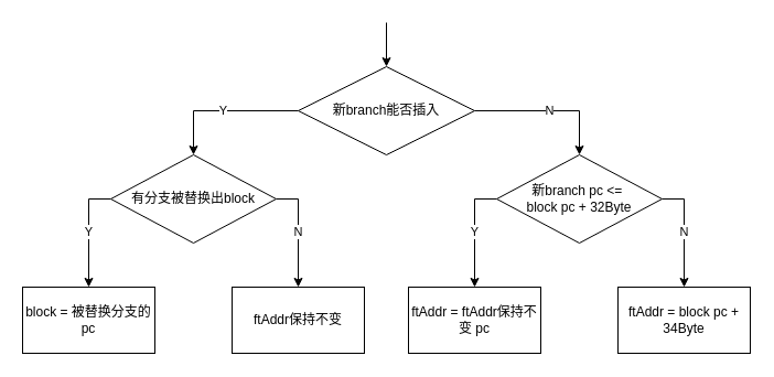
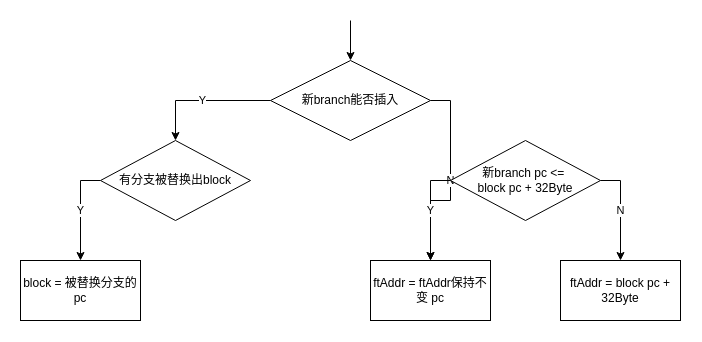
  <mxCell id="0" />
  <mxCell id="1" parent="0" />
- <mxCell id="2" value="N" style="edgeStyle=orthogonalEdgeStyle;rounded=0;orthogonalLoop=1;jettySize=auto;html=1;exitX=1;exitY=0.5;exitDx=0;exitDy=0;entryX=0.5;entryY=0;entryDx=0;entryDy=0;" parent="1" source="4" target="8" edge="1"><mxGeometry relative="1" as="geometry" /></mxCell>
+ <mxCell id="2" value="N" style="edgeStyle=orthogonalEdgeStyle;rounded=0;orthogonalLoop=1;jettySize=auto;html=1;exitX=1;exitY=0.5;exitDx=0;exitDy=0;" parent="1" source="4" target="9" edge="1"><mxGeometry relative="1" as="geometry" /></mxCell>
  <mxCell id="3" value="Y" style="edgeStyle=orthogonalEdgeStyle;rounded=0;orthogonalLoop=1;jettySize=auto;html=1;exitX=0;exitY=0.5;exitDx=0;exitDy=0;entryX=0.5;entryY=0;entryDx=0;entryDy=0;" parent="1" source="4" target="12" edge="1"><mxGeometry relative="1" as="geometry" /></mxCell>
  <mxCell id="4" value="新branch能否插入" style="rhombus;whiteSpace=wrap;html=1;" parent="1" vertex="1"><mxGeometry x="270" y="60" width="160" height="80" as="geometry" /></mxCell>
- <mxCell id="5" value="ftAddr = block pc + 34Byte" style="rounded=0;whiteSpace=wrap;html=1;" parent="1" vertex="1"><mxGeometry x="560" y="260" width="120" height="60" as="geometry" /></mxCell>
+ <mxCell id="5" value="ftAddr = block pc + 32Byte" style="rounded=0;whiteSpace=wrap;html=1;" parent="1" vertex="1"><mxGeometry x="560" y="260" width="120" height="60" as="geometry" /></mxCell>
  <mxCell id="6" value="N" style="edgeStyle=orthogonalEdgeStyle;rounded=0;orthogonalLoop=1;jettySize=auto;html=1;exitX=1;exitY=0.5;exitDx=0;exitDy=0;" parent="1" source="8" target="5" edge="1"><mxGeometry relative="1" as="geometry" /></mxCell>
  <mxCell id="7" value="Y" style="edgeStyle=orthogonalEdgeStyle;rounded=0;orthogonalLoop=1;jettySize=auto;html=1;exitX=0;exitY=0.5;exitDx=0;exitDy=0;" parent="1" source="8" target="9" edge="1"><mxGeometry relative="1" as="geometry" /></mxCell>
  <mxCell id="8" value="新branch pc &amp;lt;=&amp;nbsp;&lt;br&gt;block pc + 32Byte" style="rhombus;whiteSpace=wrap;html=1;" parent="1" vertex="1"><mxGeometry x="450" y="140" width="150" height="80" as="geometry" /></mxCell>
  <mxCell id="9" value="ftAddr = ftAddr保持不变 pc" style="rounded=0;whiteSpace=wrap;html=1;" parent="1" vertex="1"><mxGeometry x="370" y="260" width="120" height="60" as="geometry" /></mxCell>
  <mxCell id="10" value="Y" style="edgeStyle=orthogonalEdgeStyle;rounded=0;orthogonalLoop=1;jettySize=auto;html=1;exitX=0;exitY=0.5;exitDx=0;exitDy=0;" parent="1" source="12" target="13" edge="1"><mxGeometry relative="1" as="geometry" /></mxCell>
- <mxCell id="11" value="N" style="edgeStyle=orthogonalEdgeStyle;rounded=0;orthogonalLoop=1;jettySize=auto;html=1;exitX=1;exitY=0.5;exitDx=0;exitDy=0;" parent="1" source="12" target="14" edge="1"><mxGeometry relative="1" as="geometry" /></mxCell>
  <mxCell id="12" value="有分支被替换出block" style="rhombus;whiteSpace=wrap;html=1;" parent="1" vertex="1"><mxGeometry x="100" y="140" width="150" height="80" as="geometry" /></mxCell>
  <mxCell id="13" value="block = 被替换分支的pc" style="rounded=0;whiteSpace=wrap;html=1;" parent="1" vertex="1"><mxGeometry x="20" y="260" width="120" height="60" as="geometry" /></mxCell>
- <mxCell id="14" value="ftAddr保持不变" style="rounded=0;whiteSpace=wrap;html=1;" parent="1" vertex="1"><mxGeometry x="210" y="260" width="120" height="60" as="geometry" /></mxCell>
  <mxCell id="15" value="" style="endArrow=classic;html=1;entryX=0.5;entryY=0;entryDx=0;entryDy=0;" parent="1" target="4" edge="1"><mxGeometry width="50" height="50" relative="1" as="geometry"><mxPoint x="350" y="20" as="sourcePoint" /><mxPoint x="410" y="-10" as="targetPoint" /></mxGeometry></mxCell>
